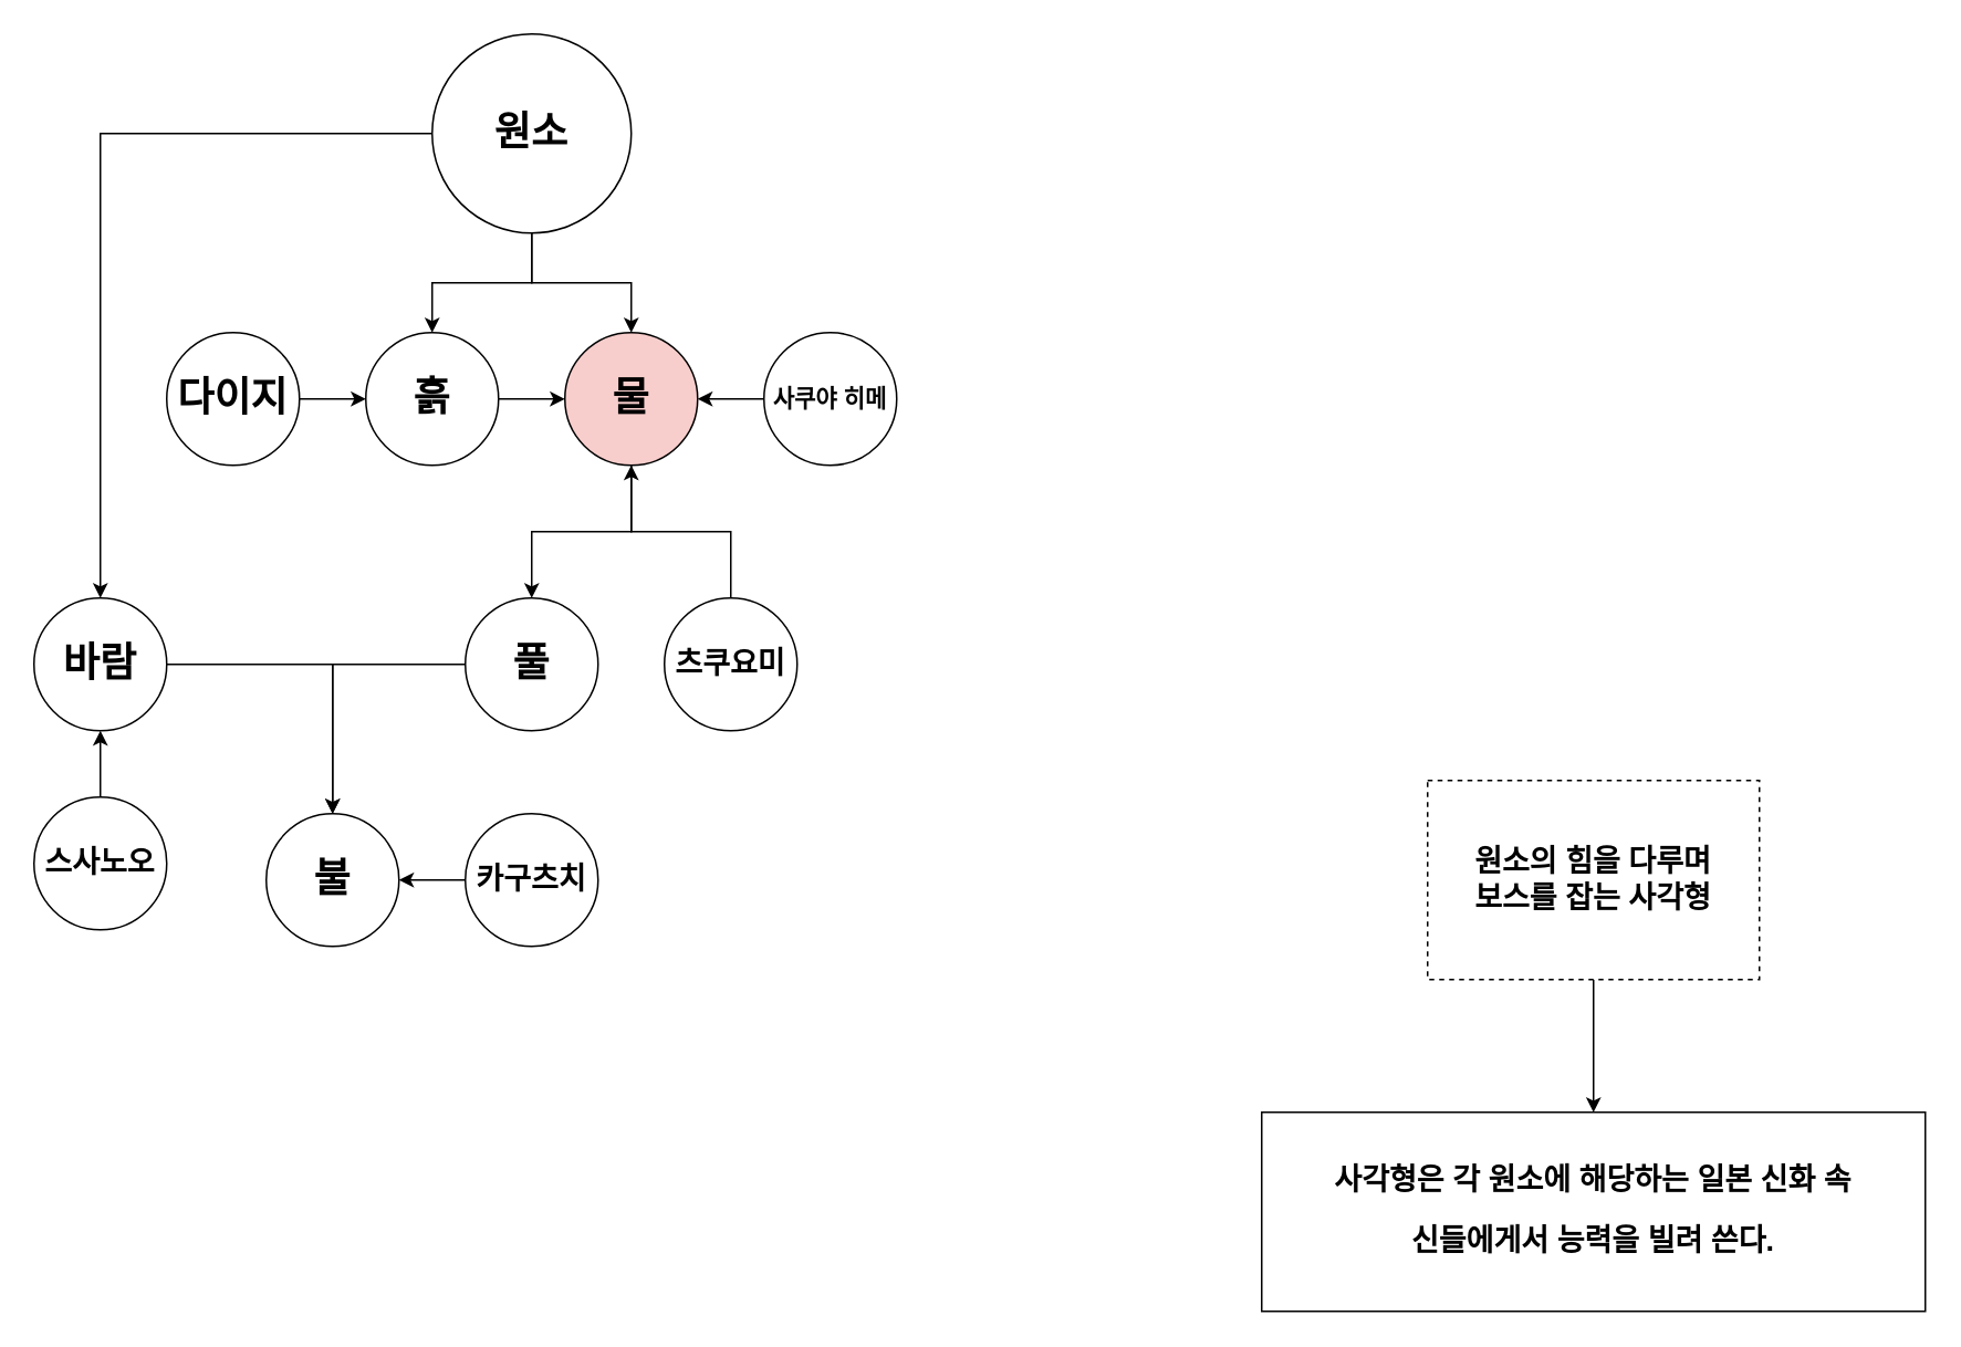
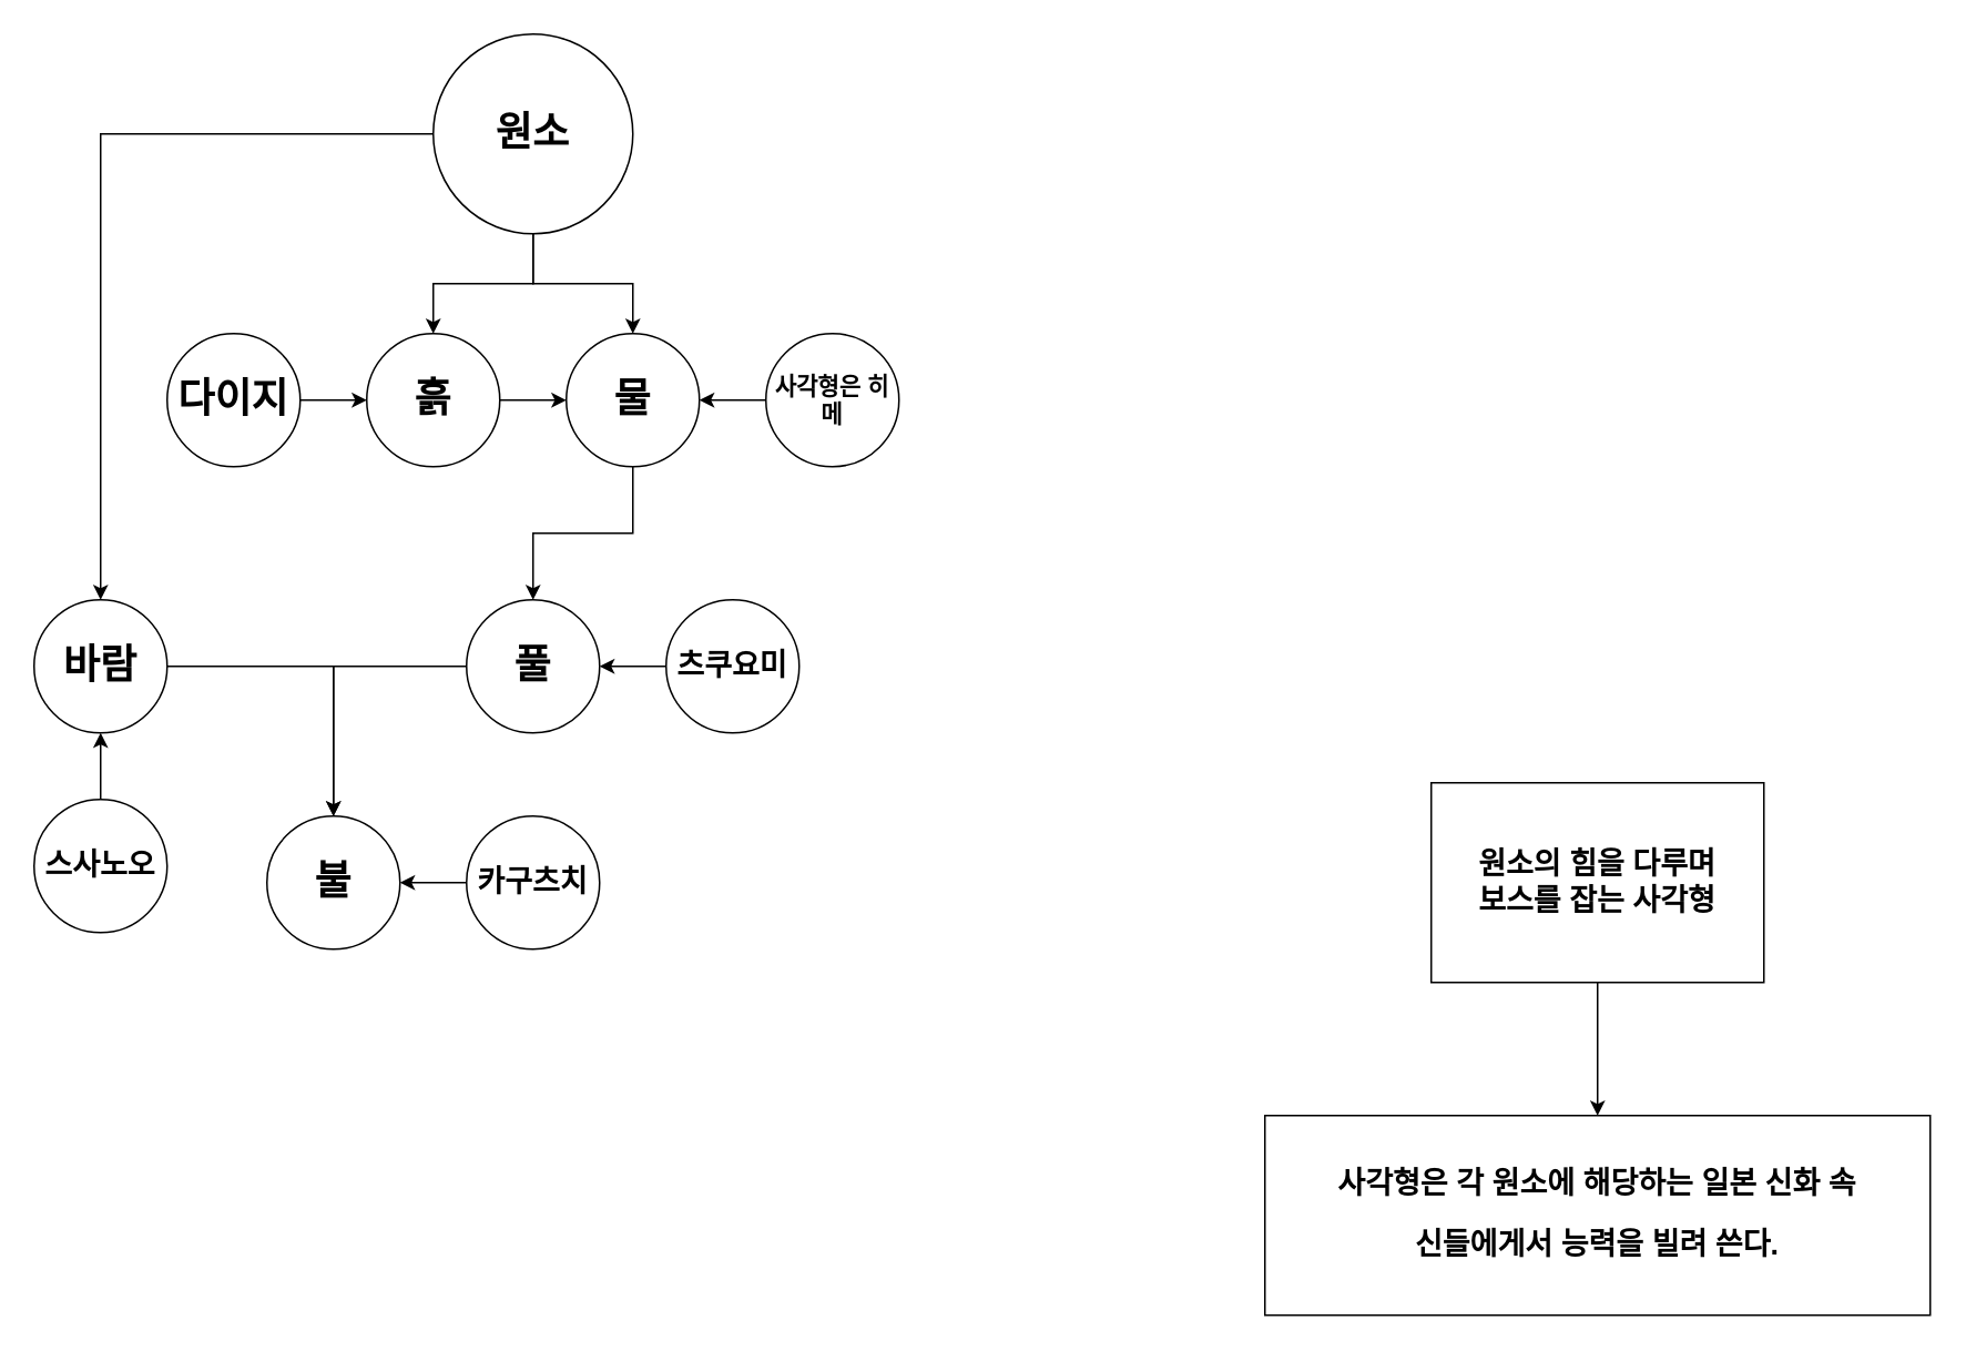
  <mxCell id="0" />
  <mxCell id="1" parent="0" />
  <mxCell id="2" value="" style="edgeStyle=orthogonalEdgeStyle;rounded=0;orthogonalLoop=1;jettySize=auto;html=1;" edge="1" parent="1" source="5" target="8"><mxGeometry relative="1" as="geometry" /></mxCell>
  <mxCell id="3" value="" style="edgeStyle=orthogonalEdgeStyle;rounded=0;orthogonalLoop=1;jettySize=auto;html=1;" edge="1" parent="1" source="5" target="10"><mxGeometry relative="1" as="geometry" /></mxCell>
  <mxCell id="4" value="" style="edgeStyle=orthogonalEdgeStyle;rounded=0;orthogonalLoop=1;jettySize=auto;html=1;" edge="1" parent="1" source="5" target="12"><mxGeometry relative="1" as="geometry" /></mxCell>
  <mxCell id="5" value="&lt;h1&gt;원소&lt;/h1&gt;" style="ellipse;whiteSpace=wrap;html=1;aspect=fixed;" vertex="1" parent="1"><mxGeometry x="260" y="20" width="120" height="120" as="geometry" /></mxCell>
  <mxCell id="6" value="&lt;h1&gt;불&lt;/h1&gt;" style="ellipse;whiteSpace=wrap;html=1;" vertex="1" parent="1"><mxGeometry x="160" y="490" width="80" height="80" as="geometry" /></mxCell>
  <mxCell id="7" style="edgeStyle=orthogonalEdgeStyle;rounded=0;orthogonalLoop=1;jettySize=auto;html=1;" edge="1" parent="1" source="8" target="14"><mxGeometry relative="1" as="geometry" /></mxCell>
- <mxCell id="8" value="&lt;h1&gt;물&lt;/h1&gt;" style="ellipse;whiteSpace=wrap;html=1;fillColor=#f8cecc;" vertex="1" parent="1"><mxGeometry x="340" y="200" width="80" height="80" as="geometry" /></mxCell>
+ <mxCell id="8" value="&lt;h1&gt;물&lt;/h1&gt;" style="ellipse;whiteSpace=wrap;html=1;" vertex="1" parent="1"><mxGeometry x="340" y="200" width="80" height="80" as="geometry" /></mxCell>
  <mxCell id="9" style="edgeStyle=orthogonalEdgeStyle;rounded=0;orthogonalLoop=1;jettySize=auto;html=1;" edge="1" parent="1" source="10" target="6"><mxGeometry relative="1" as="geometry" /></mxCell>
  <mxCell id="10" value="&lt;h1&gt;바람&lt;/h1&gt;" style="ellipse;whiteSpace=wrap;html=1;" vertex="1" parent="1"><mxGeometry x="20" y="360" width="80" height="80" as="geometry" /></mxCell>
  <mxCell id="11" value="" style="edgeStyle=orthogonalEdgeStyle;rounded=0;orthogonalLoop=1;jettySize=auto;html=1;" edge="1" parent="1" source="12" target="8"><mxGeometry relative="1" as="geometry" /></mxCell>
  <mxCell id="12" value="&lt;h1&gt;흙&lt;/h1&gt;" style="ellipse;whiteSpace=wrap;html=1;" vertex="1" parent="1"><mxGeometry x="220" y="200" width="80" height="80" as="geometry" /></mxCell>
  <mxCell id="13" style="edgeStyle=orthogonalEdgeStyle;rounded=0;orthogonalLoop=1;jettySize=auto;html=1;" edge="1" parent="1" source="14" target="6"><mxGeometry relative="1" as="geometry" /></mxCell>
  <mxCell id="14" value="&lt;h1&gt;풀&lt;/h1&gt;" style="ellipse;whiteSpace=wrap;html=1;" vertex="1" parent="1"><mxGeometry x="280" y="360" width="80" height="80" as="geometry" /></mxCell>
  <mxCell id="15" value="" style="edgeStyle=orthogonalEdgeStyle;rounded=0;orthogonalLoop=1;jettySize=auto;html=1;" edge="1" parent="1" source="16" target="27"><mxGeometry relative="1" as="geometry" /></mxCell>
- <mxCell id="16" value="&lt;h2&gt;원소의 힘을 다루며&lt;br&gt;보스를 잡는 사각형&lt;/h2&gt;" style="rounded=0;whiteSpace=wrap;html=1;dashed=1;" vertex="1" parent="1"><mxGeometry x="860" y="470" width="200" height="120" as="geometry" /></mxCell>
+ <mxCell id="16" value="&lt;h2&gt;원소의 힘을 다루며&lt;br&gt;보스를 잡는 사각형&lt;/h2&gt;" style="rounded=0;whiteSpace=wrap;html=1;" vertex="1" parent="1"><mxGeometry x="860" y="470" width="200" height="120" as="geometry" /></mxCell>
  <mxCell id="17" style="edgeStyle=orthogonalEdgeStyle;rounded=0;orthogonalLoop=1;jettySize=auto;html=1;" edge="1" parent="1" source="18" target="12"><mxGeometry relative="1" as="geometry" /></mxCell>
  <mxCell id="18" value="&lt;h1&gt;다이지&lt;/h1&gt;" style="ellipse;whiteSpace=wrap;html=1;aspect=fixed;" vertex="1" parent="1"><mxGeometry x="100" y="200" width="80" height="80" as="geometry" /></mxCell>
  <mxCell id="19" style="edgeStyle=orthogonalEdgeStyle;rounded=0;orthogonalLoop=1;jettySize=auto;html=1;" edge="1" parent="1" source="20" target="8"><mxGeometry relative="1" as="geometry" /></mxCell>
- <mxCell id="20" value="&lt;h3&gt;사쿠야 히메&lt;/h3&gt;" style="ellipse;whiteSpace=wrap;html=1;aspect=fixed;" vertex="1" parent="1"><mxGeometry x="460" y="200" width="80" height="80" as="geometry" /></mxCell>
- <mxCell id="21" value="" style="edgeStyle=orthogonalEdgeStyle;rounded=0;orthogonalLoop=1;jettySize=auto;html=1;" edge="1" parent="1" source="22" target="8"><mxGeometry relative="1" as="geometry" /></mxCell>
+ <mxCell id="20" value="&lt;h3&gt;사각형은 히메&lt;/h3&gt;" style="ellipse;whiteSpace=wrap;html=1;aspect=fixed;" vertex="1" parent="1"><mxGeometry x="460" y="200" width="80" height="80" as="geometry" /></mxCell>
+ <mxCell id="21" value="" style="edgeStyle=orthogonalEdgeStyle;rounded=0;orthogonalLoop=1;jettySize=auto;html=1;" edge="1" parent="1" source="22" target="14"><mxGeometry relative="1" as="geometry" /></mxCell>
  <mxCell id="22" value="&lt;h2&gt;츠쿠요미&lt;/h2&gt;" style="ellipse;whiteSpace=wrap;html=1;aspect=fixed;" vertex="1" parent="1"><mxGeometry x="400" y="360" width="80" height="80" as="geometry" /></mxCell>
  <mxCell id="23" value="" style="edgeStyle=orthogonalEdgeStyle;rounded=0;orthogonalLoop=1;jettySize=auto;html=1;" edge="1" parent="1" source="24" target="10"><mxGeometry relative="1" as="geometry" /></mxCell>
  <mxCell id="24" value="&lt;h2&gt;스사노오&lt;/h2&gt;" style="ellipse;whiteSpace=wrap;html=1;aspect=fixed;" vertex="1" parent="1"><mxGeometry x="20" y="480" width="80" height="80" as="geometry" /></mxCell>
  <mxCell id="25" style="edgeStyle=orthogonalEdgeStyle;rounded=0;orthogonalLoop=1;jettySize=auto;html=1;" edge="1" parent="1" source="26" target="6"><mxGeometry relative="1" as="geometry" /></mxCell>
  <mxCell id="26" value="&lt;h2&gt;카구츠치&lt;/h2&gt;" style="ellipse;whiteSpace=wrap;html=1;aspect=fixed;" vertex="1" parent="1"><mxGeometry x="280" y="490" width="80" height="80" as="geometry" /></mxCell>
  <mxCell id="27" value="&lt;h2&gt;사각형은 각 원소에 해당하는 일본 신화 속&lt;/h2&gt;&lt;h2&gt;신들에게서 능력을 빌려 쓴다.&lt;/h2&gt;" style="rounded=0;whiteSpace=wrap;html=1;" vertex="1" parent="1"><mxGeometry x="760" y="670" width="400" height="120" as="geometry" /></mxCell>
